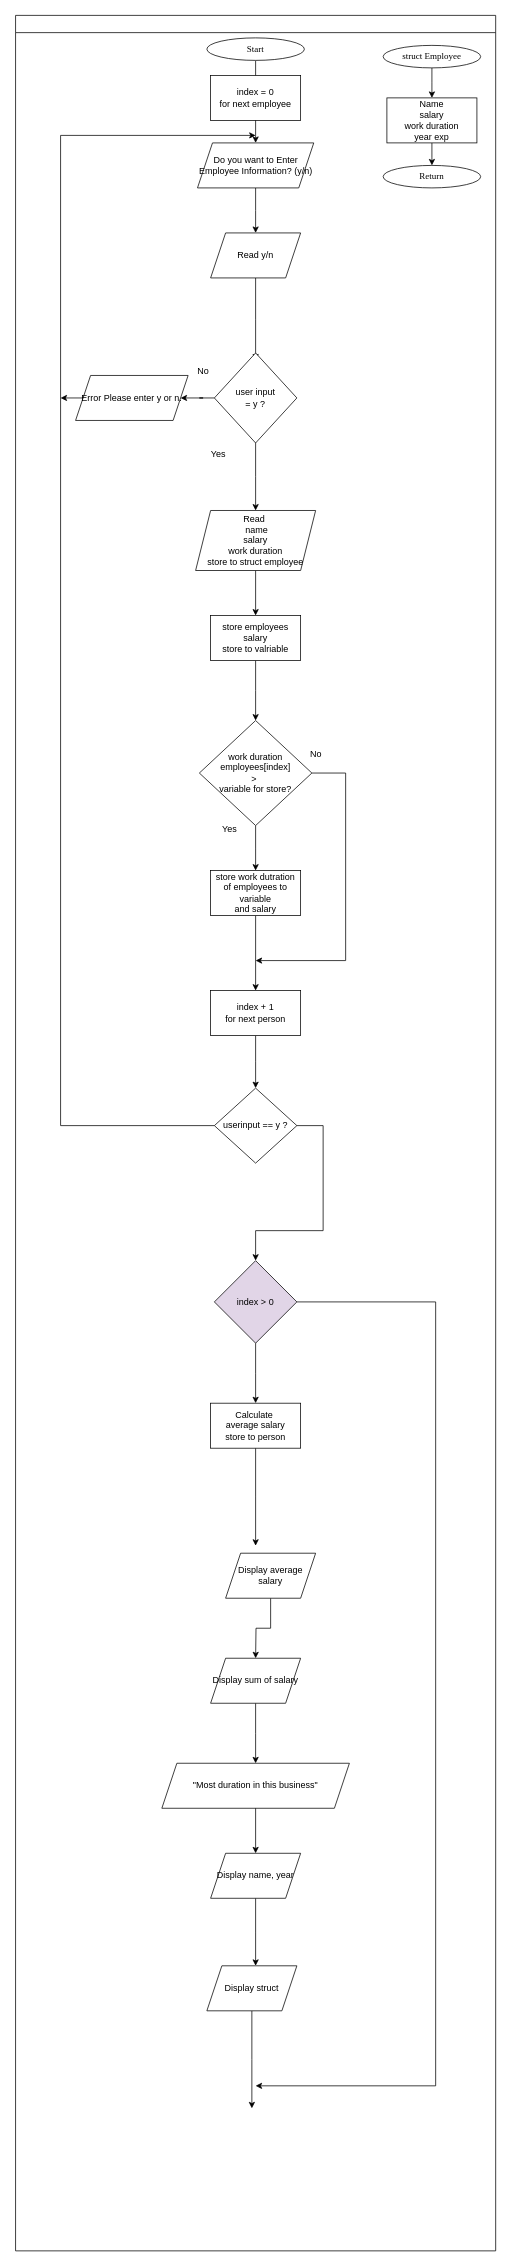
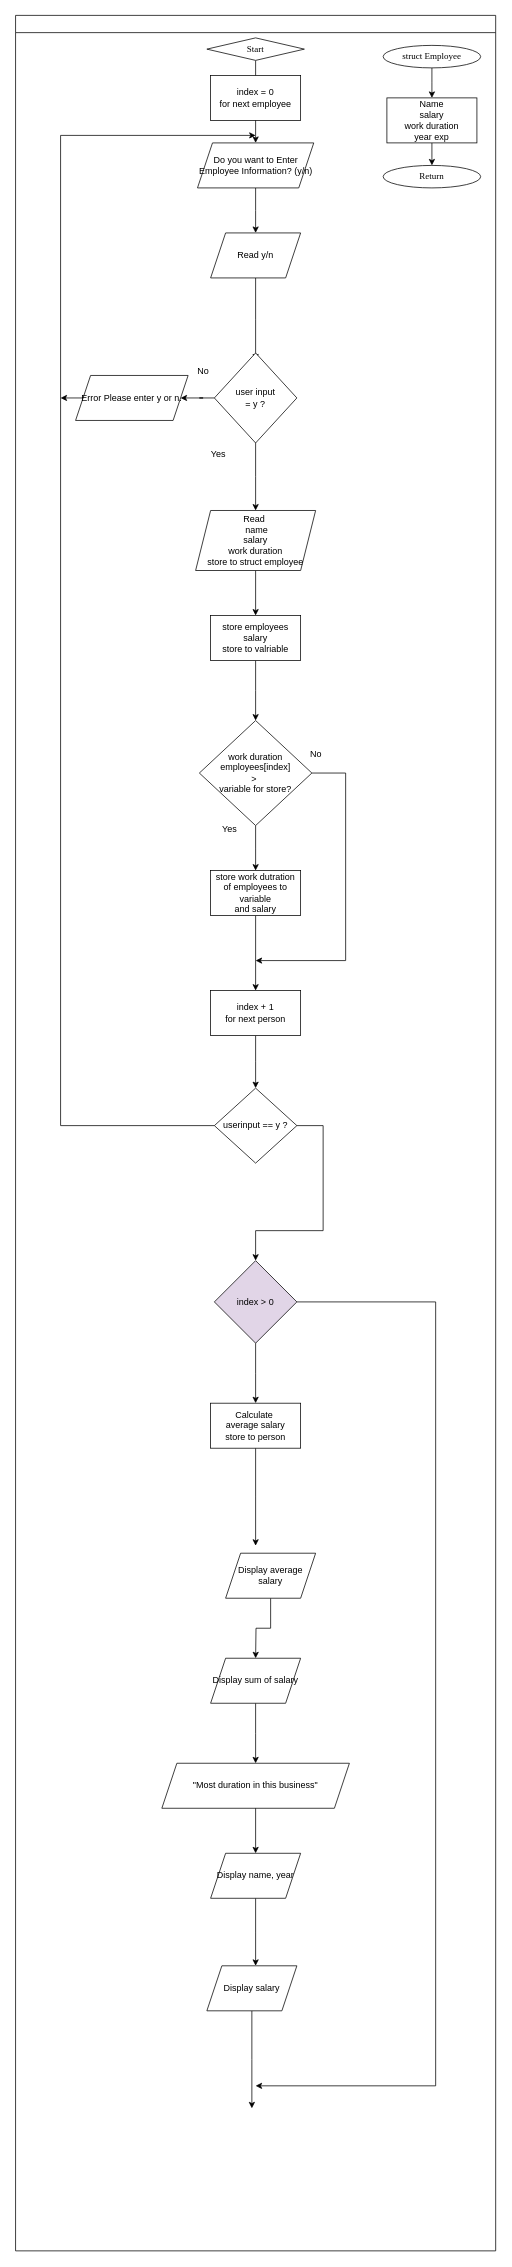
  <mxCell id="0" />
  <mxCell id="1" parent="0" />
  <mxCell id="2" value="" style="swimlane;fontFamily=Sarabun;fontSource=https%3A%2F%2Ffonts.googleapis.com%2Fcss%3Ffamily%3DSarabun;" parent="1" vertex="1"><mxGeometry x="20" y="20" width="640" height="2980" as="geometry" /></mxCell>
  <mxCell id="3" style="edgeStyle=orthogonalEdgeStyle;rounded=0;orthogonalLoop=1;jettySize=auto;html=1;entryX=0.5;entryY=0;entryDx=0;entryDy=0;" parent="2" source="4" edge="1" target="11"><mxGeometry relative="1" as="geometry"><mxPoint x="320" y="160" as="targetPoint" /></mxGeometry></mxCell>
- <mxCell id="4" value="&lt;font data-font-src=&quot;https://fonts.googleapis.com/css?family=Sarabun&quot; face=&quot;Sarabun&quot;&gt;Start&lt;/font&gt;" style="ellipse;whiteSpace=wrap;html=1;" parent="2" vertex="1"><mxGeometry x="255" y="30" width="130" height="30" as="geometry" /></mxCell>
+ <mxCell id="4" value="&lt;font data-font-src=&quot;https://fonts.googleapis.com/css?family=Sarabun&quot; face=&quot;Sarabun&quot;&gt;Start&lt;/font&gt;" style="rhombus;whiteSpace=wrap;html=1;" parent="2" vertex="1"><mxGeometry x="255" y="30" width="130" height="30" as="geometry" /></mxCell>
  <mxCell id="5" style="edgeStyle=orthogonalEdgeStyle;rounded=0;orthogonalLoop=1;jettySize=auto;html=1;" parent="2" source="6" edge="1"><mxGeometry relative="1" as="geometry"><mxPoint x="555" y="110" as="targetPoint" /></mxGeometry></mxCell>
  <mxCell id="6" value="&lt;font data-font-src=&quot;https://fonts.googleapis.com/css?family=Sarabun&quot; face=&quot;Sarabun&quot;&gt;struct Employee&lt;/font&gt;" style="ellipse;whiteSpace=wrap;html=1;" parent="2" vertex="1"><mxGeometry x="490" y="40" width="130" height="30" as="geometry" /></mxCell>
  <mxCell id="7" style="edgeStyle=orthogonalEdgeStyle;rounded=0;orthogonalLoop=1;jettySize=auto;html=1;" parent="2" source="8" edge="1"><mxGeometry relative="1" as="geometry"><mxPoint x="555" y="200" as="targetPoint" /></mxGeometry></mxCell>
  <mxCell id="8" value="Name&lt;div&gt;salary&lt;/div&gt;&lt;div&gt;work duration&lt;/div&gt;&lt;div&gt;year exp&lt;/div&gt;" style="rounded=0;whiteSpace=wrap;html=1;" parent="2" vertex="1"><mxGeometry x="495" y="110" width="120" height="60" as="geometry" /></mxCell>
  <mxCell id="9" value="&lt;font face=&quot;Sarabun&quot;&gt;Return&lt;/font&gt;" style="ellipse;whiteSpace=wrap;html=1;" parent="2" vertex="1"><mxGeometry x="490" y="200" width="130" height="30" as="geometry" /></mxCell>
  <mxCell id="10" style="edgeStyle=orthogonalEdgeStyle;rounded=0;orthogonalLoop=1;jettySize=auto;html=1;" edge="1" parent="2" source="11"><mxGeometry relative="1" as="geometry"><mxPoint x="320" y="290" as="targetPoint" /></mxGeometry></mxCell>
  <mxCell id="11" value="Do you want to Enter Employee Information? (y/n)" style="shape=parallelogram;perimeter=parallelogramPerimeter;whiteSpace=wrap;html=1;fixedSize=1;" vertex="1" parent="2"><mxGeometry x="242.5" y="170" width="155" height="60" as="geometry" /></mxCell>
  <mxCell id="12" style="edgeStyle=orthogonalEdgeStyle;rounded=0;orthogonalLoop=1;jettySize=auto;html=1;" edge="1" parent="2" source="13"><mxGeometry relative="1" as="geometry"><mxPoint x="320" y="460" as="targetPoint" /></mxGeometry></mxCell>
  <mxCell id="13" value="Read y/n" style="shape=parallelogram;perimeter=parallelogramPerimeter;whiteSpace=wrap;html=1;fixedSize=1;" vertex="1" parent="2"><mxGeometry x="260" y="290" width="120" height="60" as="geometry" /></mxCell>
  <mxCell id="14" style="edgeStyle=orthogonalEdgeStyle;rounded=0;orthogonalLoop=1;jettySize=auto;html=1;" edge="1" parent="2" source="16"><mxGeometry relative="1" as="geometry"><mxPoint x="320" y="660" as="targetPoint" /></mxGeometry></mxCell>
  <mxCell id="15" style="edgeStyle=orthogonalEdgeStyle;rounded=0;orthogonalLoop=1;jettySize=auto;html=1;" edge="1" parent="2" source="36"><mxGeometry relative="1" as="geometry"><mxPoint x="60" y="510" as="targetPoint" /></mxGeometry></mxCell>
  <mxCell id="16" value="user input&lt;div&gt;= y ?&lt;/div&gt;" style="rhombus;whiteSpace=wrap;html=1;" vertex="1" parent="2"><mxGeometry x="265" y="450" width="110" height="120" as="geometry" /></mxCell>
  <mxCell id="17" value="Yes" style="text;html=1;align=center;verticalAlign=middle;resizable=0;points=[];autosize=1;strokeColor=none;fillColor=none;" vertex="1" parent="2"><mxGeometry x="250" y="570" width="40" height="30" as="geometry" /></mxCell>
  <mxCell id="18" style="edgeStyle=orthogonalEdgeStyle;rounded=0;orthogonalLoop=1;jettySize=auto;html=1;" edge="1" parent="2" source="19"><mxGeometry relative="1" as="geometry"><mxPoint x="320" y="800" as="targetPoint" /></mxGeometry></mxCell>
  <mxCell id="19" value="Read&amp;nbsp;&lt;div&gt;&amp;nbsp;name&lt;div&gt;salary&lt;/div&gt;&lt;div&gt;work duration&lt;/div&gt;&lt;/div&gt;&lt;div&gt;store to struct employee&lt;/div&gt;" style="shape=parallelogram;perimeter=parallelogramPerimeter;whiteSpace=wrap;html=1;fixedSize=1;" vertex="1" parent="2"><mxGeometry x="240" y="660" width="160" height="80" as="geometry" /></mxCell>
  <mxCell id="20" value="index = 0&lt;div&gt;for next employee&lt;/div&gt;" style="rounded=0;whiteSpace=wrap;html=1;" vertex="1" parent="2"><mxGeometry x="260" y="80" width="120" height="60" as="geometry" /></mxCell>
  <mxCell id="21" style="edgeStyle=orthogonalEdgeStyle;rounded=0;orthogonalLoop=1;jettySize=auto;html=1;" edge="1" parent="2" source="22"><mxGeometry relative="1" as="geometry"><mxPoint x="320" y="940" as="targetPoint" /></mxGeometry></mxCell>
  <mxCell id="22" value="store employees salary&lt;div&gt;store to valriable&lt;/div&gt;" style="rounded=0;whiteSpace=wrap;html=1;" vertex="1" parent="2"><mxGeometry x="260" y="800" width="120" height="60" as="geometry" /></mxCell>
  <mxCell id="23" style="edgeStyle=orthogonalEdgeStyle;rounded=0;orthogonalLoop=1;jettySize=auto;html=1;" edge="1" parent="2" source="25"><mxGeometry relative="1" as="geometry"><mxPoint x="320" y="1140" as="targetPoint" /></mxGeometry></mxCell>
  <mxCell id="24" style="edgeStyle=orthogonalEdgeStyle;rounded=0;orthogonalLoop=1;jettySize=auto;html=1;" edge="1" parent="2" source="25"><mxGeometry relative="1" as="geometry"><mxPoint x="320" y="1260" as="targetPoint" /><Array as="points"><mxPoint x="440" y="1010" /><mxPoint x="440" y="1260" /></Array></mxGeometry></mxCell>
  <mxCell id="25" value="&lt;div&gt;work duration&lt;/div&gt;employees[index]&lt;div&gt;&lt;span style=&quot;background-color: initial;&quot;&gt;&amp;gt;&amp;nbsp;&lt;/span&gt;&lt;/div&gt;&lt;div&gt;&lt;span style=&quot;background-color: initial;&quot;&gt;variable for store?&lt;/span&gt;&lt;/div&gt;&lt;div&gt;&lt;/div&gt;" style="rhombus;whiteSpace=wrap;html=1;" vertex="1" parent="2"><mxGeometry x="245" y="940" width="150" height="140" as="geometry" /></mxCell>
  <mxCell id="26" style="edgeStyle=orthogonalEdgeStyle;rounded=0;orthogonalLoop=1;jettySize=auto;html=1;entryX=0.5;entryY=0;entryDx=0;entryDy=0;" edge="1" parent="2" source="27" target="29"><mxGeometry relative="1" as="geometry"><mxPoint x="320" y="1260" as="targetPoint" /></mxGeometry></mxCell>
  <mxCell id="27" value="store work dutration of employees to variable&lt;div&gt;and salary&lt;/div&gt;" style="rounded=0;whiteSpace=wrap;html=1;" vertex="1" parent="2"><mxGeometry x="260" y="1140" width="120" height="60" as="geometry" /></mxCell>
  <mxCell id="28" style="edgeStyle=orthogonalEdgeStyle;rounded=0;orthogonalLoop=1;jettySize=auto;html=1;" edge="1" parent="2" source="29"><mxGeometry relative="1" as="geometry"><mxPoint x="320" y="1430" as="targetPoint" /></mxGeometry></mxCell>
  <mxCell id="29" value="index + 1&lt;div&gt;for next person&lt;/div&gt;" style="rounded=0;whiteSpace=wrap;html=1;" vertex="1" parent="2"><mxGeometry x="260" y="1300" width="120" height="60" as="geometry" /></mxCell>
  <mxCell id="30" value="Yes" style="text;html=1;align=center;verticalAlign=middle;resizable=0;points=[];autosize=1;strokeColor=none;fillColor=none;" vertex="1" parent="2"><mxGeometry x="265" y="1070" width="40" height="30" as="geometry" /></mxCell>
  <mxCell id="31" value="No" style="text;html=1;align=center;verticalAlign=middle;resizable=0;points=[];autosize=1;strokeColor=none;fillColor=none;" vertex="1" parent="2"><mxGeometry x="380" y="970" width="40" height="30" as="geometry" /></mxCell>
  <mxCell id="32" value="No" style="text;html=1;align=center;verticalAlign=middle;resizable=0;points=[];autosize=1;strokeColor=none;fillColor=none;" vertex="1" parent="2"><mxGeometry x="230" y="460" width="40" height="30" as="geometry" /></mxCell>
  <mxCell id="33" style="edgeStyle=orthogonalEdgeStyle;rounded=0;orthogonalLoop=1;jettySize=auto;html=1;" edge="1" parent="2" source="35"><mxGeometry relative="1" as="geometry"><mxPoint x="320" y="160" as="targetPoint" /><Array as="points"><mxPoint x="60" y="1480" /><mxPoint x="60" y="160" /></Array></mxGeometry></mxCell>
  <mxCell id="34" style="edgeStyle=orthogonalEdgeStyle;rounded=0;orthogonalLoop=1;jettySize=auto;html=1;entryX=0.5;entryY=0;entryDx=0;entryDy=0;" edge="1" parent="2" source="35" target="40"><mxGeometry relative="1" as="geometry"><Array as="points"><mxPoint x="410" y="1480" /><mxPoint x="410" y="1620" /></Array></mxGeometry></mxCell>
  <mxCell id="35" value="userinput == y ?" style="rhombus;whiteSpace=wrap;html=1;" vertex="1" parent="2"><mxGeometry x="265" y="1430" width="110" height="100" as="geometry" /></mxCell>
  <mxCell id="36" value="Error Please enter y or n." style="shape=parallelogram;perimeter=parallelogramPerimeter;whiteSpace=wrap;html=1;fixedSize=1;" vertex="1" parent="2"><mxGeometry x="80" y="480" width="150" height="60" as="geometry" /></mxCell>
  <mxCell id="37" value="" style="edgeStyle=orthogonalEdgeStyle;rounded=0;orthogonalLoop=1;jettySize=auto;html=1;" edge="1" parent="2" source="16" target="36"><mxGeometry relative="1" as="geometry"><mxPoint x="-680" y="570" as="targetPoint" /><mxPoint x="-475" y="570" as="sourcePoint" /></mxGeometry></mxCell>
  <mxCell id="38" style="edgeStyle=orthogonalEdgeStyle;rounded=0;orthogonalLoop=1;jettySize=auto;html=1;" edge="1" parent="2" source="40"><mxGeometry relative="1" as="geometry"><mxPoint x="320" y="1850" as="targetPoint" /></mxGeometry></mxCell>
  <mxCell id="39" style="edgeStyle=orthogonalEdgeStyle;rounded=0;orthogonalLoop=1;jettySize=auto;html=1;" edge="1" parent="2" source="40"><mxGeometry relative="1" as="geometry"><mxPoint x="320" y="2760" as="targetPoint" /><Array as="points"><mxPoint x="560" y="1715" /><mxPoint x="560" y="2760" /></Array></mxGeometry></mxCell>
  <mxCell id="40" value="index &amp;gt; 0" style="rhombus;whiteSpace=wrap;html=1;fillColor=#e1d5e7;" vertex="1" parent="2"><mxGeometry x="265" y="1660" width="110" height="110" as="geometry" /></mxCell>
  <mxCell id="41" style="edgeStyle=orthogonalEdgeStyle;rounded=0;orthogonalLoop=1;jettySize=auto;html=1;" edge="1" parent="2" source="42"><mxGeometry relative="1" as="geometry"><mxPoint x="320" y="2040" as="targetPoint" /></mxGeometry></mxCell>
  <mxCell id="42" value="Calculate&amp;nbsp;&lt;div&gt;average salary&lt;/div&gt;&lt;div&gt;store to person&lt;/div&gt;" style="rounded=0;whiteSpace=wrap;html=1;" vertex="1" parent="2"><mxGeometry x="260" y="1850" width="120" height="60" as="geometry" /></mxCell>
  <mxCell id="43" style="edgeStyle=orthogonalEdgeStyle;rounded=0;orthogonalLoop=1;jettySize=auto;html=1;" edge="1" parent="2" source="44"><mxGeometry relative="1" as="geometry"><mxPoint x="320" y="2190" as="targetPoint" /></mxGeometry></mxCell>
  <mxCell id="44" value="Display average salary" style="shape=parallelogram;perimeter=parallelogramPerimeter;whiteSpace=wrap;html=1;fixedSize=1;" vertex="1" parent="2"><mxGeometry x="280" y="2050" width="120" height="60" as="geometry" /></mxCell>
  <mxCell id="45" style="edgeStyle=orthogonalEdgeStyle;rounded=0;orthogonalLoop=1;jettySize=auto;html=1;" edge="1" parent="2" source="46"><mxGeometry relative="1" as="geometry"><mxPoint x="320" y="2330" as="targetPoint" /></mxGeometry></mxCell>
  <mxCell id="46" value="Display sum of salary" style="shape=parallelogram;perimeter=parallelogramPerimeter;whiteSpace=wrap;html=1;fixedSize=1;" vertex="1" parent="2"><mxGeometry x="260" y="2190" width="120" height="60" as="geometry" /></mxCell>
  <mxCell id="47" value="&quot;Most duration in this business&quot;" style="shape=parallelogram;perimeter=parallelogramPerimeter;whiteSpace=wrap;html=1;fixedSize=1;" vertex="1" parent="2"><mxGeometry x="195" y="2330" width="250" height="60" as="geometry" /></mxCell>
  <mxCell id="48" style="edgeStyle=orthogonalEdgeStyle;rounded=0;orthogonalLoop=1;jettySize=auto;html=1;" edge="1" parent="2" source="49"><mxGeometry relative="1" as="geometry"><mxPoint x="315" y="2790" as="targetPoint" /></mxGeometry></mxCell>
- <mxCell id="49" value="Display struct" style="shape=parallelogram;perimeter=parallelogramPerimeter;whiteSpace=wrap;html=1;fixedSize=1;" vertex="1" parent="2"><mxGeometry x="255" y="2600" width="120" height="60" as="geometry" /></mxCell>
+ <mxCell id="49" value="Display salary" style="shape=parallelogram;perimeter=parallelogramPerimeter;whiteSpace=wrap;html=1;fixedSize=1;" vertex="1" parent="2"><mxGeometry x="255" y="2600" width="120" height="60" as="geometry" /></mxCell>
  <mxCell id="50" style="edgeStyle=orthogonalEdgeStyle;rounded=0;orthogonalLoop=1;jettySize=auto;html=1;" edge="1" parent="1" source="51"><mxGeometry relative="1" as="geometry"><mxPoint x="340" y="2620" as="targetPoint" /></mxGeometry></mxCell>
  <mxCell id="51" value="Display name, year" style="shape=parallelogram;perimeter=parallelogramPerimeter;whiteSpace=wrap;html=1;fixedSize=1;" vertex="1" parent="1"><mxGeometry x="280" y="2470" width="120" height="60" as="geometry" /></mxCell>
  <mxCell id="52" style="edgeStyle=orthogonalEdgeStyle;rounded=0;orthogonalLoop=1;jettySize=auto;html=1;" edge="1" parent="1" source="47" target="51"><mxGeometry relative="1" as="geometry"><mxPoint x="340" y="2500" as="targetPoint" /></mxGeometry></mxCell>
